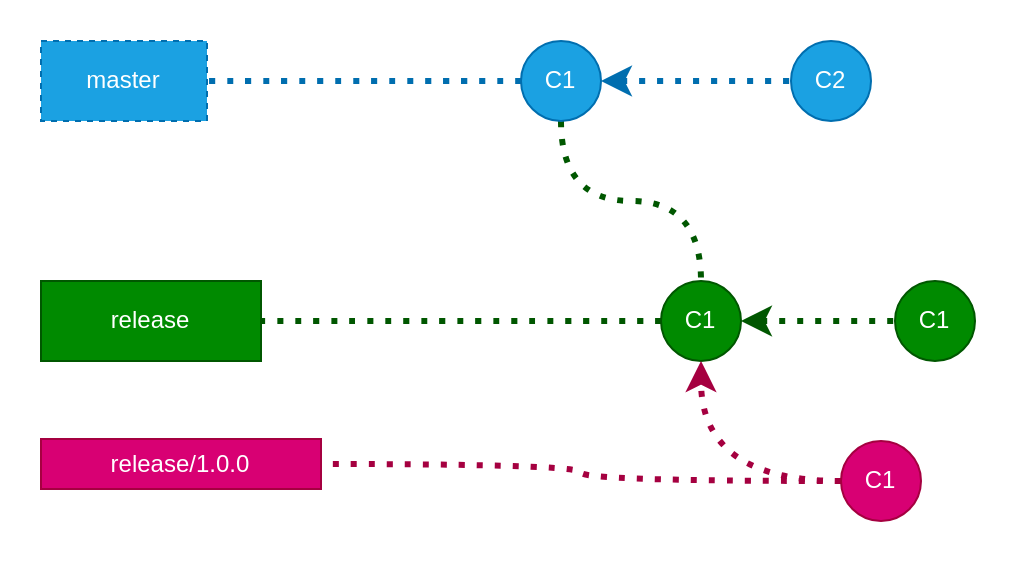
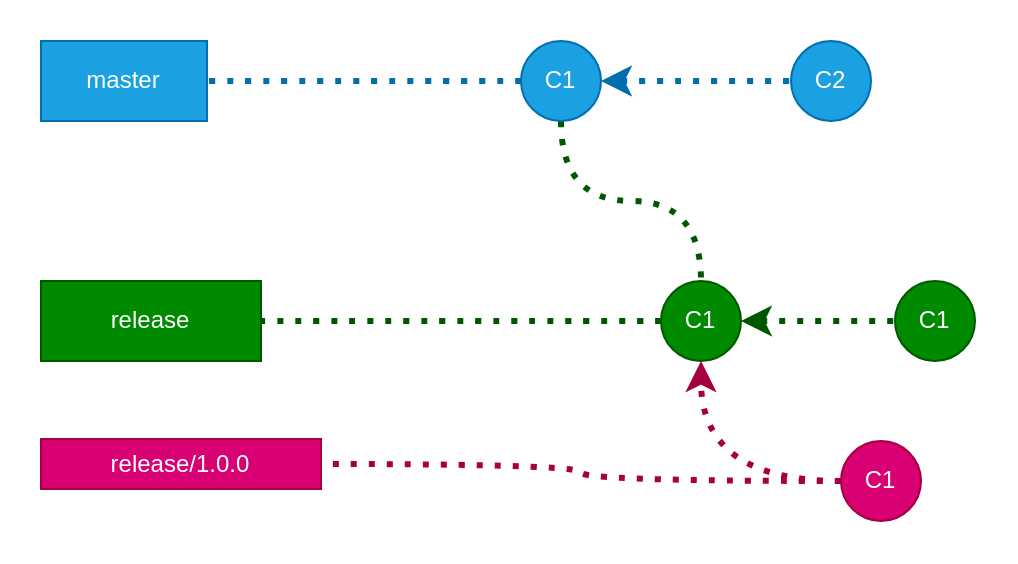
  <mxCell id="0" />
  <mxCell id="1" parent="0" />
  <mxCell id="2" value="" style="edgeStyle=orthogonalEdgeStyle;rounded=0;orthogonalLoop=1;jettySize=auto;html=1;fillColor=#1ba1e2;strokeColor=#006EAF;strokeWidth=3;dashed=1;dashPattern=1 2;endArrow=none;endFill=0;curved=1;startArrow=classic;startFill=1;" edge="1" parent="1" source="5" target="6"><mxGeometry relative="1" as="geometry" /></mxCell>
  <mxCell id="3" value="" style="edgeStyle=orthogonalEdgeStyle;curved=1;rounded=0;orthogonalLoop=1;jettySize=auto;html=1;dashed=1;dashPattern=1 2;startArrow=none;startFill=0;endArrow=none;endFill=0;strokeWidth=3;fillColor=#1ba1e2;strokeColor=#006EAF;" edge="1" parent="1" source="5" target="11"><mxGeometry relative="1" as="geometry" /></mxCell>
  <mxCell id="4" value="" style="edgeStyle=orthogonalEdgeStyle;rounded=0;orthogonalLoop=1;jettySize=auto;html=1;dashed=1;dashPattern=1 2;startArrow=none;startFill=0;endArrow=none;endFill=0;strokeColor=#005700;strokeWidth=3;curved=1;fillColor=#008a00;" edge="1" parent="1" source="5" target="9"><mxGeometry relative="1" as="geometry"><Array as="points"><mxPoint x="280" y="100" /><mxPoint x="350" y="100" /></Array></mxGeometry></mxCell>
  <mxCell id="5" value="C1" style="ellipse;whiteSpace=wrap;html=1;aspect=fixed;fillColor=#1ba1e2;strokeColor=#006EAF;fontColor=#ffffff;" vertex="1" parent="1"><mxGeometry x="260" y="20" width="40" height="40" as="geometry" /></mxCell>
  <mxCell id="6" value="C2" style="ellipse;whiteSpace=wrap;html=1;aspect=fixed;fillColor=#1ba1e2;strokeColor=#006EAF;fontColor=#ffffff;" vertex="1" parent="1"><mxGeometry x="395" y="20" width="40" height="40" as="geometry" /></mxCell>
  <mxCell id="7" value="" style="edgeStyle=orthogonalEdgeStyle;rounded=0;orthogonalLoop=1;jettySize=auto;html=1;strokeWidth=3;fillColor=#008a00;strokeColor=#005700;dashed=1;startArrow=classic;startFill=1;endArrow=none;endFill=0;dashPattern=1 2;" edge="1" parent="1" source="9" target="10"><mxGeometry relative="1" as="geometry" /></mxCell>
  <mxCell id="8" value="" style="edgeStyle=orthogonalEdgeStyle;curved=1;rounded=0;orthogonalLoop=1;jettySize=auto;html=1;dashed=1;dashPattern=1 2;startArrow=none;startFill=0;endArrow=none;endFill=0;strokeColor=#005700;strokeWidth=3;fillColor=#008a00;" edge="1" parent="1" source="9" target="12"><mxGeometry relative="1" as="geometry" /></mxCell>
  <mxCell id="9" value="C1" style="ellipse;whiteSpace=wrap;html=1;aspect=fixed;fillColor=#008a00;strokeColor=#005700;fontColor=#ffffff;" vertex="1" parent="1"><mxGeometry x="330" y="140" width="40" height="40" as="geometry" /></mxCell>
  <mxCell id="10" value="C1" style="ellipse;whiteSpace=wrap;html=1;aspect=fixed;fillColor=#008a00;strokeColor=#005700;fontColor=#ffffff;" vertex="1" parent="1"><mxGeometry x="447" y="140" width="40" height="40" as="geometry" /></mxCell>
- <mxCell id="11" value="master" style="whiteSpace=wrap;html=1;fontColor=#ffffff;strokeColor=#006EAF;fillColor=#1ba1e2;dashed=1;" vertex="1" parent="1"><mxGeometry x="20" y="20" width="83" height="40" as="geometry" /></mxCell>
+ <mxCell id="11" value="master" style="whiteSpace=wrap;html=1;fontColor=#ffffff;strokeColor=#006EAF;fillColor=#1ba1e2;" vertex="1" parent="1"><mxGeometry x="20" y="20" width="83" height="40" as="geometry" /></mxCell>
  <mxCell id="12" value="release" style="whiteSpace=wrap;html=1;fontColor=#ffffff;strokeColor=#005700;fillColor=#008a00;" vertex="1" parent="1"><mxGeometry x="20" y="140" width="110" height="40" as="geometry" /></mxCell>
  <mxCell id="13" style="edgeStyle=orthogonalEdgeStyle;curved=1;rounded=0;orthogonalLoop=1;jettySize=auto;html=1;entryX=0.5;entryY=1;entryDx=0;entryDy=0;dashed=1;dashPattern=1 2;startArrow=none;startFill=0;endArrow=classic;endFill=1;strokeColor=#A50040;strokeWidth=3;fillColor=#d80073;" edge="1" parent="1" source="15" target="9"><mxGeometry relative="1" as="geometry" /></mxCell>
  <mxCell id="14" value="" style="edgeStyle=orthogonalEdgeStyle;curved=1;rounded=0;orthogonalLoop=1;jettySize=auto;html=1;dashed=1;dashPattern=1 2;startArrow=none;startFill=0;endArrow=none;endFill=0;strokeColor=#A50040;strokeWidth=3;fillColor=#d80073;" edge="1" parent="1" source="15" target="16"><mxGeometry relative="1" as="geometry" /></mxCell>
  <mxCell id="15" value="C1" style="ellipse;whiteSpace=wrap;html=1;aspect=fixed;fillColor=#d80073;strokeColor=#A50040;fontColor=#ffffff;" vertex="1" parent="1"><mxGeometry x="420" y="220" width="40" height="40" as="geometry" /></mxCell>
  <mxCell id="16" value="release/1.0.0" style="whiteSpace=wrap;html=1;fontColor=#ffffff;strokeColor=#A50040;fillColor=#d80073;" vertex="1" parent="1"><mxGeometry x="20" y="219" width="140" height="25" as="geometry" /></mxCell>
